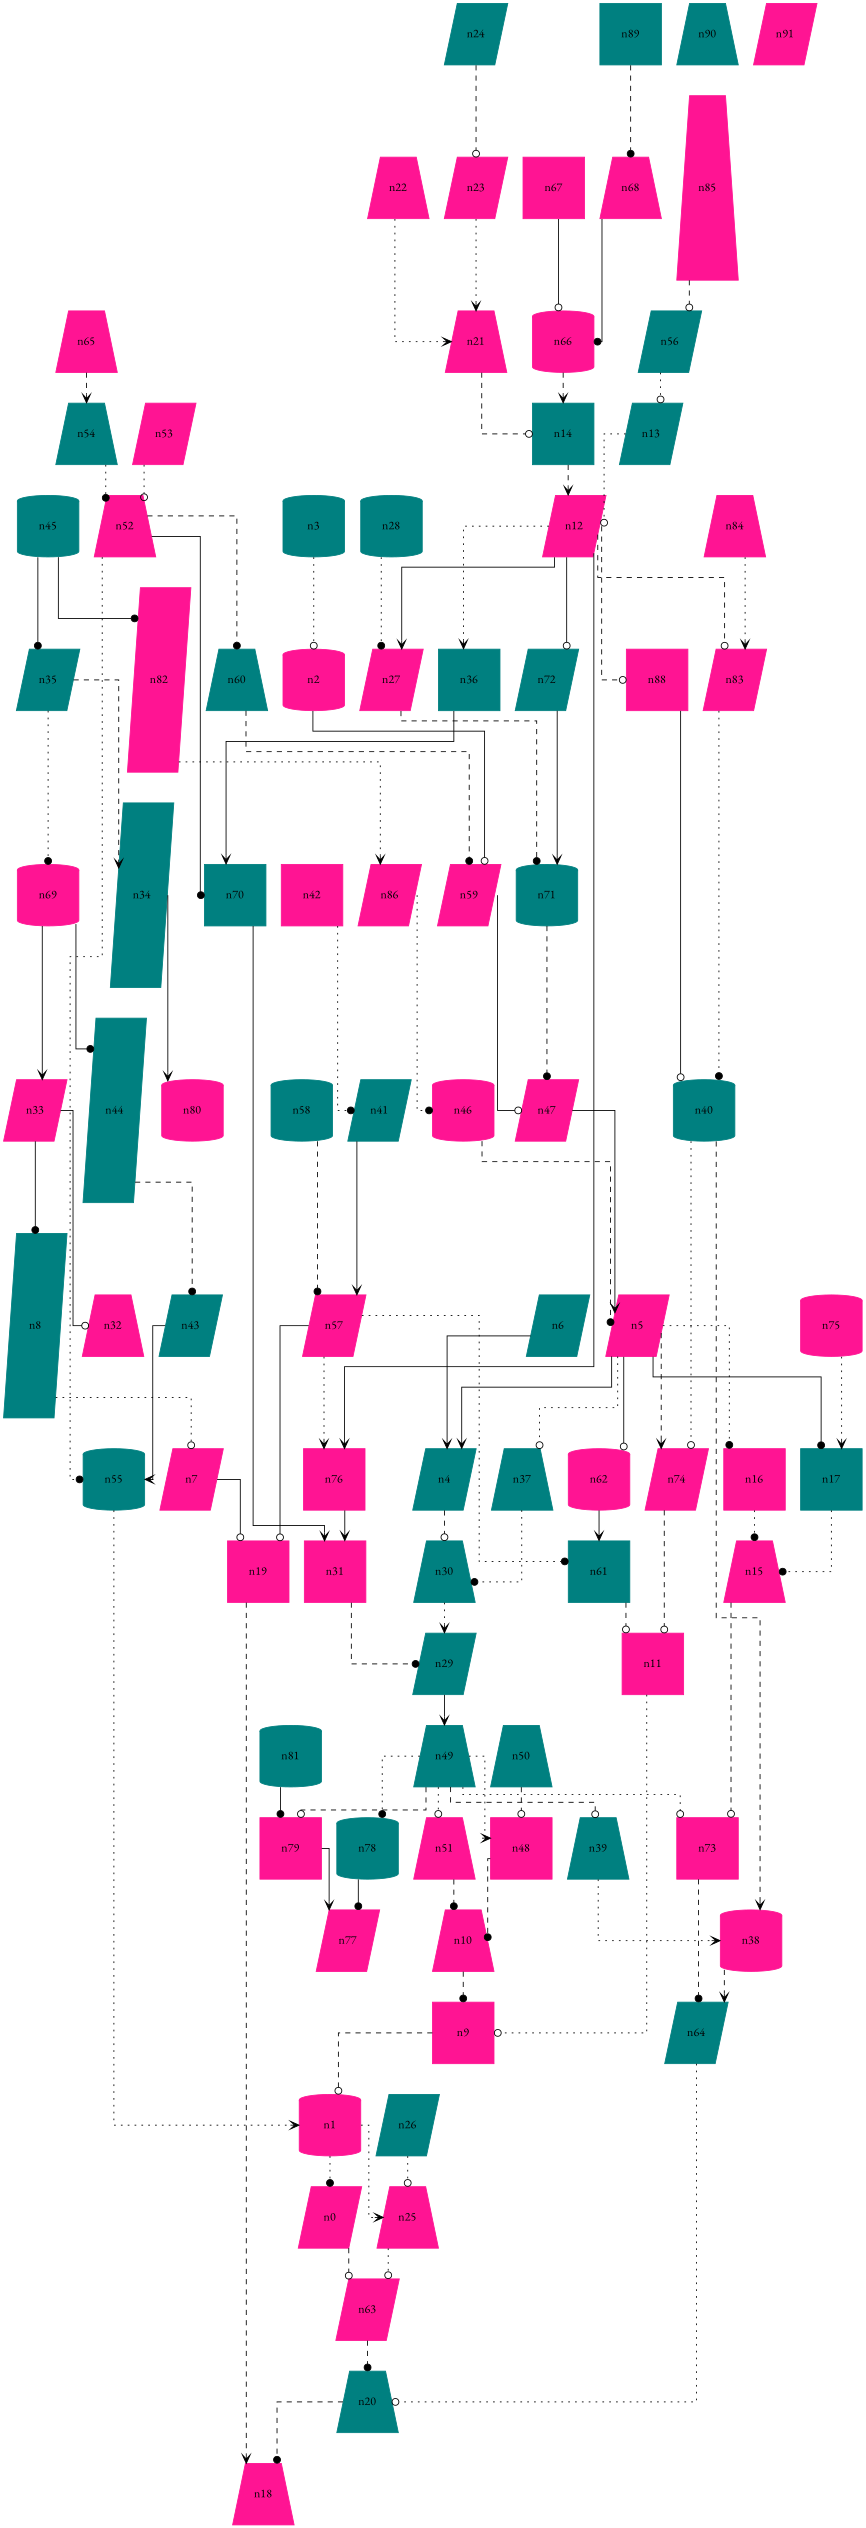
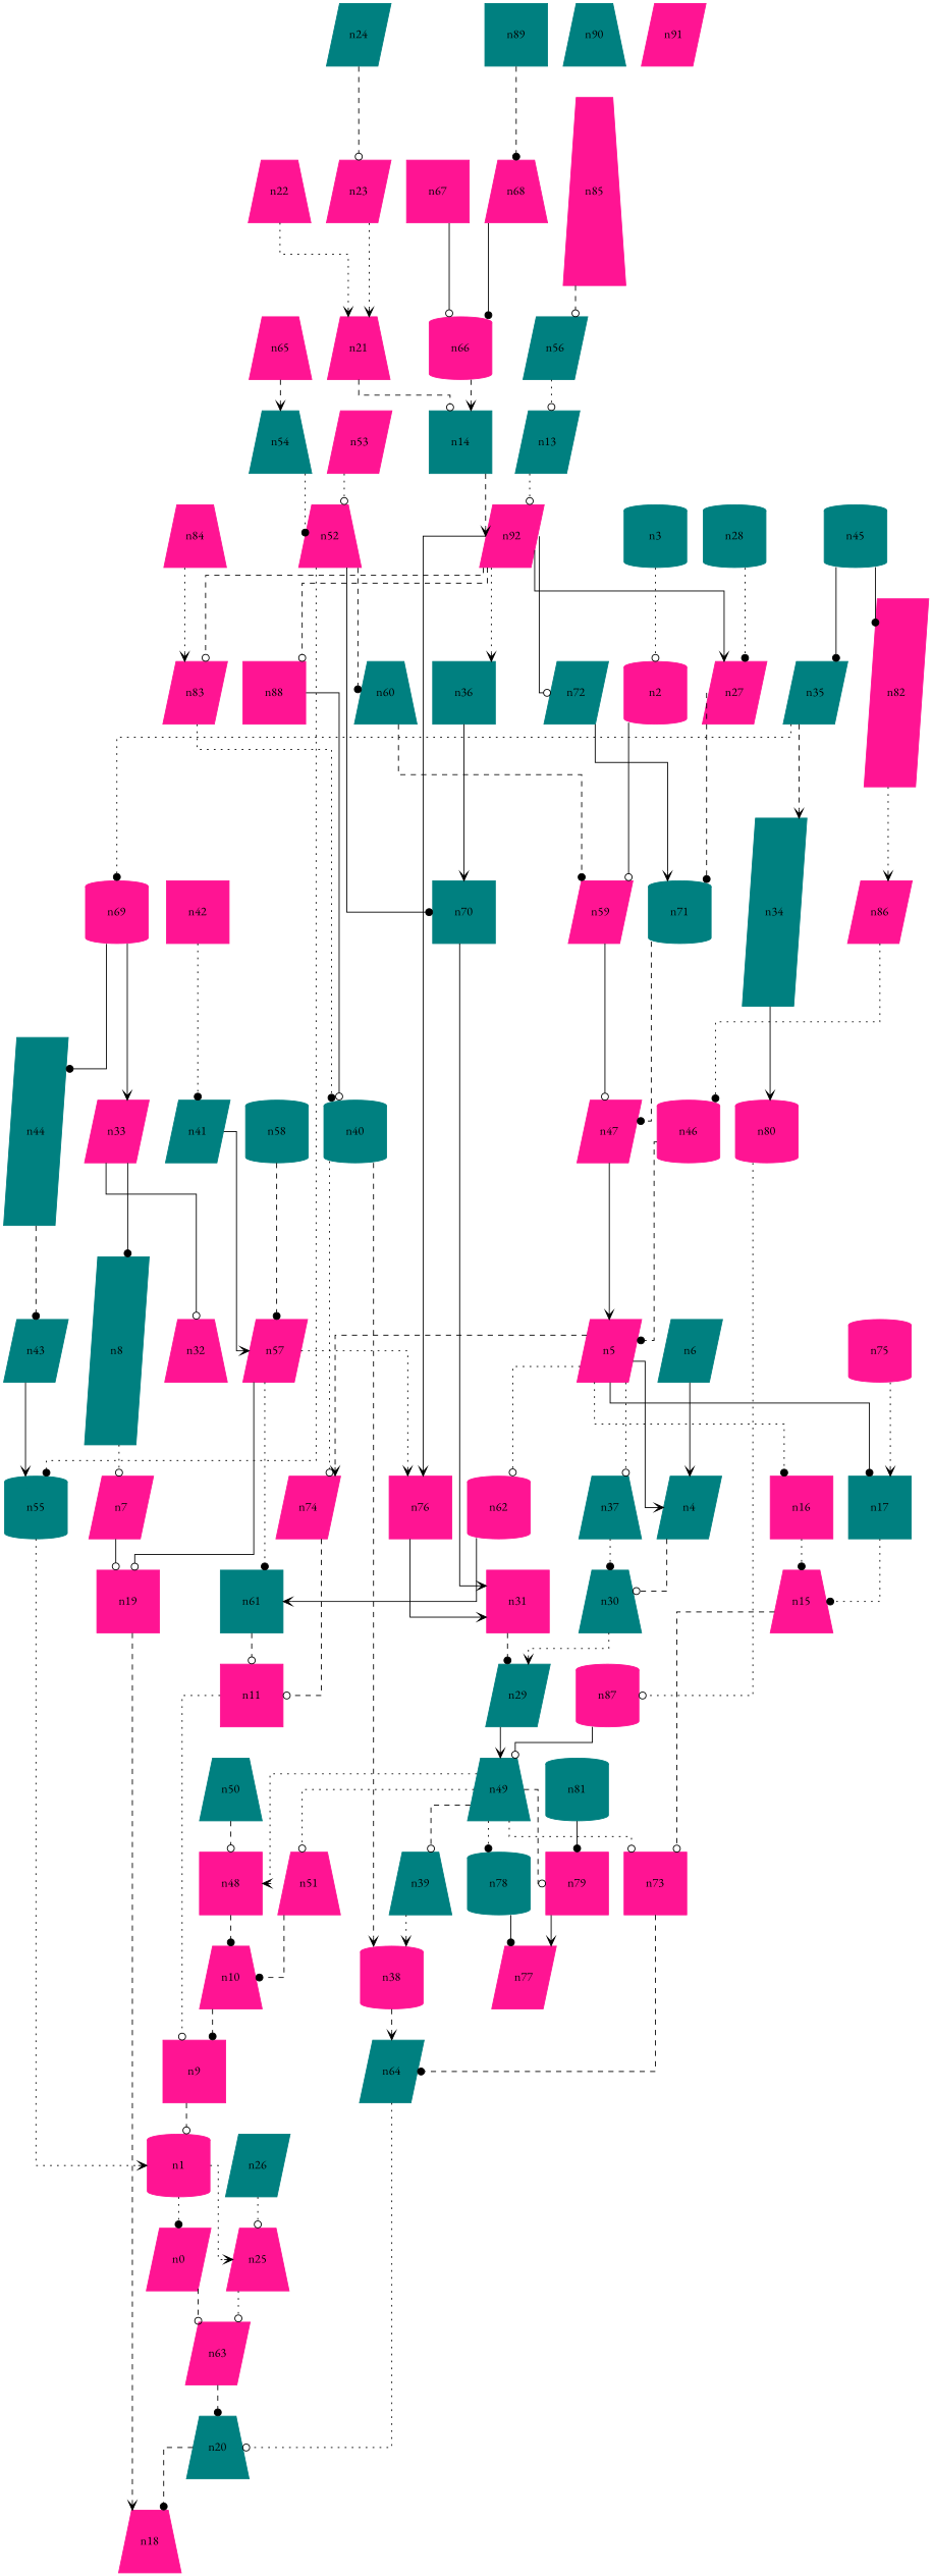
  digraph {
    fontname="EB Garamond"
    splines=ortho
    node [color=deeppink fontname="EB Garamond" shape=parallelogram style=filled]
    edge [arrowhead=odot fontname="EB Garamond" style=dotted]
    n24 [color=teal height=1 width=1]
    n23 [height=1 width=1]
    n21 [height=1 shape=trapezium width=1]
    n14 [color=teal height=1 shape=box width=1]
    n85 [height=3 shape=trapezium width=1]
    n56 [color=teal height=1 width=1]
    n13 [color=teal height=1 width=1]
-   n12 [height=1 width=1]
+   n12 [height=1 width=1 label=n92]
    n89 [color=teal height=1 shape=box width=1]
    n68 [height=1 shape=trapezium width=1]
    n66 [height=1 shape=cylinder width=1]
    n67 [height=1 shape=box width=1]
    n22 [height=1 shape=trapezium width=1]
    n27 [height=1 width=1]
    n36 [color=teal height=1 shape=box width=1]
    n72 [color=teal height=1 width=1]
    n83 [height=1 width=1]
    n76 [height=1 shape=box width=1]
    n88 [height=1 shape=box width=1]
    n65 [height=1 shape=trapezium width=1]
    n54 [color=teal height=1 shape=trapezium width=1]
    n52 [height=1 shape=trapezium width=1]
    n70 [color=teal height=1 shape=box width=1]
    n60 [color=teal height=1 shape=trapezium width=1]
    n55 [color=teal height=1 shape=cylinder width=1]
    n71 [color=teal height=1 shape=cylinder width=1]
    n40 [color=teal height=1 shape=cylinder width=1]
    n31 [height=1 shape=box width=1]
    n59 [height=1 width=1]
    n1 [height=1 shape=cylinder width=1]
    n53 [height=1 width=1]
    n45 [color=teal height=1 shape=cylinder width=1]
    n35 [color=teal height=1 width=1]
    n82 [height=3 width=1]
    n69 [height=1 shape=cylinder width=1]
    n34 [color=teal height=3 width=1]
    n86 [height=1 width=1]
    n44 [color=teal height=3 width=1]
    n33 [height=1 width=1]
    n80 [height=1 shape=cylinder width=1]
    n46 [height=1 shape=cylinder width=1]
    n28 [color=teal height=1 shape=cylinder width=1]
    n47 [height=1 width=1]
    n3 [color=teal height=1 shape=cylinder width=1]
    n2 [height=1 shape=cylinder width=1]
    n5 [height=1 width=1]
    n29 [color=teal height=1 width=1]
    n25 [height=1 shape=trapezium width=1]
    n0 [height=1 width=1]
    n74 [height=1 width=1]
    n38 [height=1 shape=cylinder width=1]
    n16 [height=1 shape=box width=1]
    n37 [color=teal height=1 shape=trapezium width=1]
    n17 [color=teal height=1 shape=box width=1]
    n4 [color=teal height=1 width=1]
    n62 [height=1 shape=cylinder width=1]
    n42 [height=1 shape=box width=1]
    n41 [color=teal height=1 width=1]
    n57 [height=1 width=1]
    n19 [height=1 shape=box width=1]
    n61 [color=teal height=1 shape=box width=1]
    n58 [color=teal height=1 shape=cylinder width=1]
    n18 [height=1 shape=trapezium width=1]
    n11 [height=1 shape=box width=1]
    n15 [height=1 shape=trapezium width=1]
    n30 [color=teal height=1 shape=trapezium width=1]
    n43 [color=teal height=1 width=1]
    n8 [color=teal height=3 width=1]
    n32 [height=1 shape=trapezium width=1]
+   n87 [height=1 shape=cylinder width=1]
    n9 [height=1 shape=box width=1]
    n73 [height=1 shape=box width=1]
    n6 [color=teal height=1 width=1]
    n49 [color=teal height=1 shape=trapezium width=1]
    n79 [height=1 shape=box width=1]
    n48 [height=1 shape=box width=1]
    n39 [color=teal height=1 shape=trapezium width=1]
    n51 [height=1 shape=trapezium width=1]
    n78 [color=teal height=1 shape=cylinder width=1]
    n84 [height=1 shape=trapezium width=1]
    n7 [height=1 width=1]
    n77 [height=1 width=1]
    n10 [height=1 shape=trapezium width=1]
    n64 [color=teal height=1 width=1]
    n20 [color=teal height=1 shape=trapezium width=1]
    n50 [color=teal height=1 shape=trapezium width=1]
    n75 [height=1 shape=cylinder width=1]
    n63 [height=1 width=1]
    n26 [color=teal height=1 width=1]
    n81 [color=teal height=1 shape=cylinder width=1]
    n90 [color=teal height=1 shape=trapezium width=1]
    n91 [height=1 width=1]
    n24 -> n23 [style=dashed]
    n23 -> n21 [arrowhead=vee]
    n21 -> n14 [style=dashed]
    n14 -> n12 [arrowhead=vee style=dashed]
    n85 -> n56 [style=dashed]
    n56 -> n13
    n13 -> n12
    n12 -> n27 [arrowhead=vee style=solid]
    n12 -> n36 [arrowhead=vee]
    n12 -> n72 [style=solid]
    n12 -> n83 [style=dashed]
    n12 -> n76 [arrowhead=vee style=solid]
    n12 -> n88 [style=dashed]
    n89 -> n68 [arrowhead=dot style=dashed]
    n68 -> n66 [arrowhead=dot style=solid]
    n66 -> n14 [arrowhead=vee style=dashed]
    n67 -> n66 [style=solid]
    n22 -> n21 [arrowhead=vee]
    n27 -> n71 [arrowhead=dot style=dashed]
    n36 -> n70 [arrowhead=vee style=solid]
    n72 -> n71 [arrowhead=vee style=solid]
    n83 -> n40 [arrowhead=dot]
    n76 -> n31 [arrowhead=vee style=solid]
    n88 -> n40 [style=solid]
    n65 -> n54 [arrowhead=vee style=dashed]
    n54 -> n52 [arrowhead=dot]
    n52 -> n70 [arrowhead=dot style=solid]
    n52 -> n60 [arrowhead=dot style=dashed]
    n52 -> n55 [arrowhead=dot]
    n70 -> n31 [arrowhead=vee style=solid]
    n60 -> n59 [arrowhead=dot style=dashed]
    n55 -> n1 [arrowhead=vee]
    n71 -> n47 [arrowhead=dot style=dashed]
    n40 -> n74
    n40 -> n38 [arrowhead=vee style=dashed]
    n31 -> n29 [arrowhead=dot style=dashed]
    n59 -> n47 [style=solid]
    n1 -> n25 [arrowhead=vee]
    n1 -> n0 [arrowhead=dot]
    n53 -> n52
    n45 -> n35 [arrowhead=dot style=solid]
    n45 -> n82 [arrowhead=dot style=solid]
    n35 -> n69 [arrowhead=dot]
    n35 -> n34 [arrowhead=vee style=dashed]
    n82 -> n86 [arrowhead=vee]
    n69 -> n44 [arrowhead=dot style=solid]
    n69 -> n33 [arrowhead=vee style=solid]
    n34 -> n80 [arrowhead=vee style=solid]
    n86 -> n46 [arrowhead=dot]
    n44 -> n43 [arrowhead=dot style=dashed]
    n33 -> n8 [arrowhead=dot style=solid]
    n33 -> n32 [style=solid]
+   n80 -> n87
    n46 -> n5 [arrowhead=dot style=dashed]
    n28 -> n27 [arrowhead=dot]
    n47 -> n5 [arrowhead=vee style=solid]
    n3 -> n2
    n2 -> n59 [style=solid]
    n5 -> n74 [arrowhead=vee style=dashed]
    n5 -> n16 [arrowhead=dot]
    n5 -> n37
    n5 -> n17 [arrowhead=dot style=solid]
    n5 -> n4 [arrowhead=vee style=solid]
-   n5 -> n62 [style=solid]
+   n5 -> n62
    n29 -> n49 [arrowhead=vee style=solid]
    n25 -> n63
    n0 -> n63 [style=dashed]
    n74 -> n11 [style=dashed]
    n38 -> n64 [arrowhead=vee style=dashed]
    n16 -> n15 [arrowhead=dot]
    n37 -> n30 [arrowhead=dot]
    n17 -> n15 [arrowhead=dot]
    n4 -> n30 [style=dashed]
    n62 -> n61 [arrowhead=vee style=solid]
    n42 -> n41 [arrowhead=dot]
    n41 -> n57 [arrowhead=vee style=solid]
    n57 -> n76 [arrowhead=vee]
    n57 -> n19 [style=solid]
    n57 -> n61 [arrowhead=dot]
    n19 -> n18 [arrowhead=vee style=dashed]
    n61 -> n11 [style=dashed]
    n58 -> n57 [arrowhead=dot style=dashed]
    n11 -> n9
    n15 -> n73 [style=dashed]
    n30 -> n29 [arrowhead=vee]
    n43 -> n55 [arrowhead=vee style=solid]
    n8 -> n7
+   n87 -> n49 [style=solid]
    n9 -> n1 [style=dashed]
    n73 -> n64 [arrowhead=dot style=dashed]
    n6 -> n4 [arrowhead=vee style=solid]
    n49 -> n73
    n49 -> n79 [style=dashed]
    n49 -> n48 [arrowhead=vee]
    n49 -> n39 [style=dashed]
    n49 -> n51
    n49 -> n78 [arrowhead=dot]
    n79 -> n77 [arrowhead=vee style=solid]
    n48 -> n10 [arrowhead=dot style=dashed]
    n39 -> n38 [arrowhead=vee]
    n51 -> n10 [arrowhead=dot style=dashed]
    n78 -> n77 [arrowhead=dot style=solid]
    n84 -> n83 [arrowhead=vee]
    n7 -> n19 [style=solid]
    n10 -> n9 [arrowhead=dot style=dashed]
    n64 -> n20
    n20 -> n18 [arrowhead=dot style=dashed]
    n50 -> n48 [style=dashed]
    n75 -> n17 [arrowhead=vee]
    n63 -> n20 [arrowhead=dot style=dashed]
    n26 -> n25
    n81 -> n79 [arrowhead=dot style=solid]
  }
